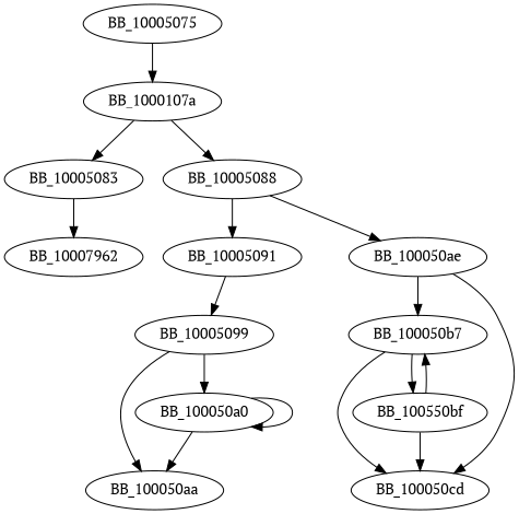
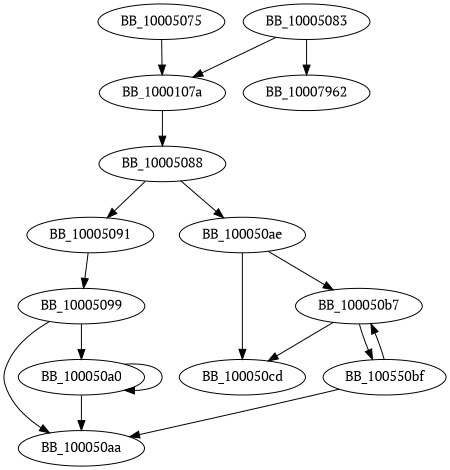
  digraph {
    fontname="PT Serif"
    node [fontname="PT Serif"]
    edge [fontname="PT Serif"]
    n1 [label=BB_1000107a]
    BB_10005075
    BB_10005083
    BB_10005088
    BB_10007962
    BB_10005091
    BB_100050ae
    BB_10005099
    BB_100050b7
    BB_100050cd
    BB_100050aa
    BB_100050a0
    n13 [label=BB_100550bf]
-   n1 -> BB_10005083
+   BB_10005083 -> n1
    n1 -> BB_10005088
    BB_10005075 -> n1
    BB_10005083 -> BB_10007962
    BB_10005088 -> BB_10005091
    BB_10005088 -> BB_100050ae
    BB_10005091 -> BB_10005099
    BB_100050ae -> BB_100050b7
    BB_100050ae -> BB_100050cd
    BB_10005099 -> BB_100050aa
    BB_10005099 -> BB_100050a0
    BB_100050b7 -> BB_100050cd
    BB_100050b7 -> n13
    BB_100050a0 -> BB_100050aa
    BB_100050a0 -> BB_100050a0
    n13 -> BB_100050b7
-   n13 -> BB_100050cd
+   n13 -> BB_100050aa
  }
